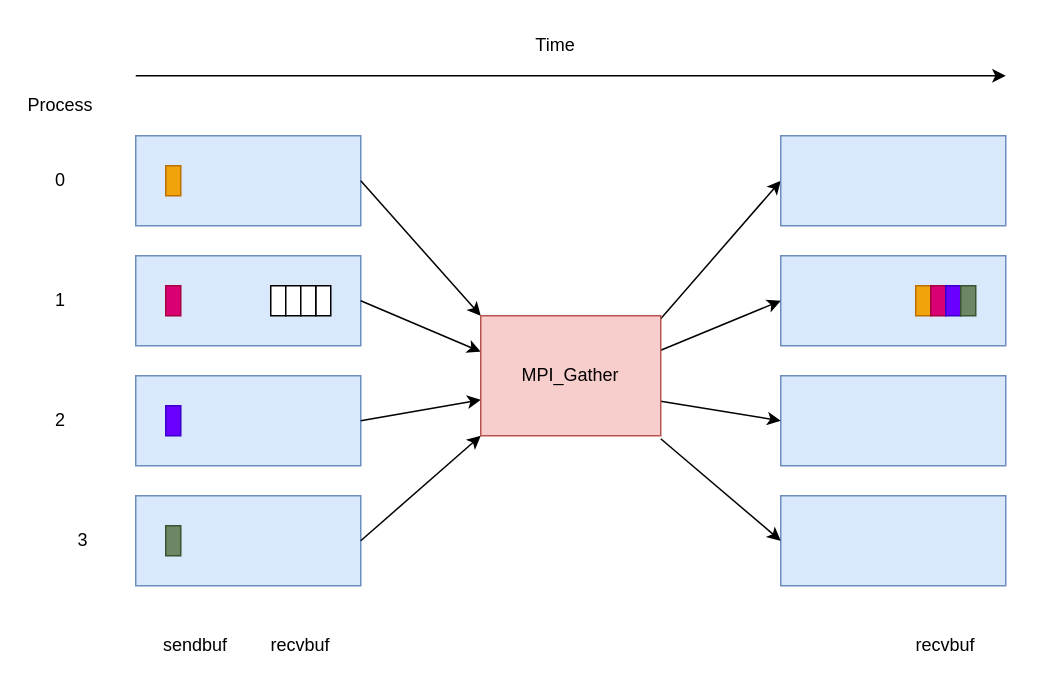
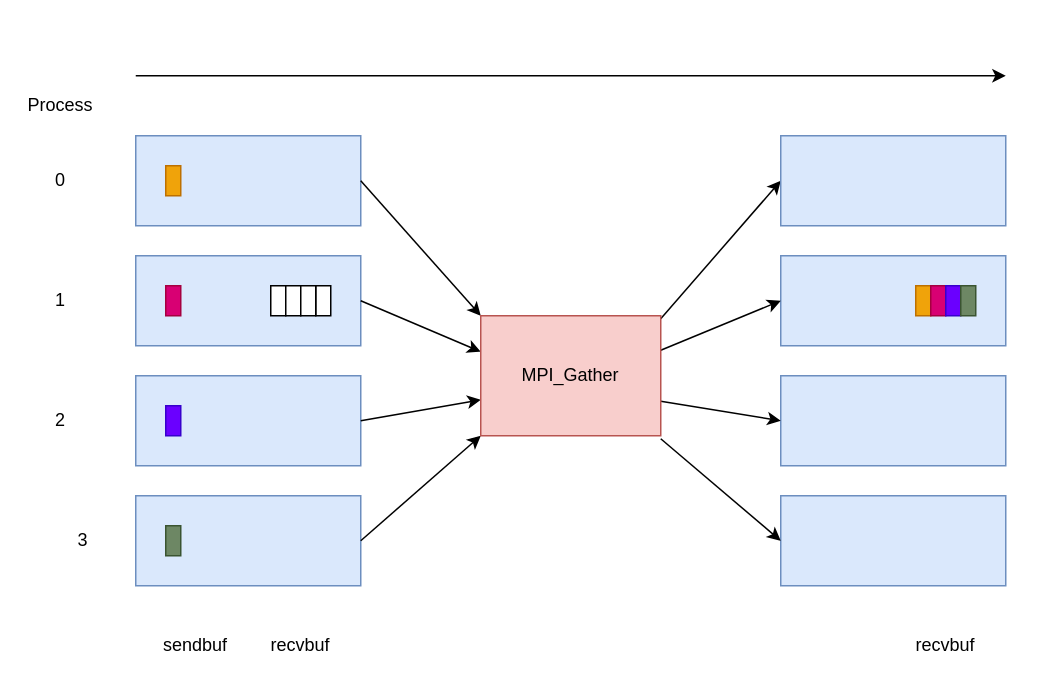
  <mxCell id="0" />
  <mxCell id="1" parent="0" />
  <mxCell id="2" value="" style="rounded=0;whiteSpace=wrap;html=1;fillColor=#dae8fc;strokeColor=#6c8ebf;" parent="1" vertex="1"><mxGeometry x="90" y="250" width="150" height="60" as="geometry" /></mxCell>
  <mxCell id="3" value="" style="rounded=0;whiteSpace=wrap;html=1;fillColor=#dae8fc;strokeColor=#6c8ebf;" parent="1" vertex="1"><mxGeometry x="90" y="90" width="150" height="60" as="geometry" /></mxCell>
  <mxCell id="4" value="" style="rounded=0;whiteSpace=wrap;html=1;fillColor=#dae8fc;strokeColor=#6c8ebf;" parent="1" vertex="1"><mxGeometry x="90" y="170" width="150" height="60" as="geometry" /></mxCell>
  <mxCell id="5" value="" style="rounded=0;whiteSpace=wrap;html=1;fillColor=#dae8fc;strokeColor=#6c8ebf;" parent="1" vertex="1"><mxGeometry x="90" y="330" width="150" height="60" as="geometry" /></mxCell>
  <mxCell id="6" value="" style="endArrow=classic;html=1;" parent="1" edge="1"><mxGeometry width="50" height="50" relative="1" as="geometry"><mxPoint x="90" y="50" as="sourcePoint" /><mxPoint x="670" y="50" as="targetPoint" /></mxGeometry></mxCell>
- <mxCell id="7" value="Time" style="text;html=1;strokeColor=none;fillColor=none;align=center;verticalAlign=middle;whiteSpace=wrap;rounded=0;" parent="1" vertex="1"><mxGeometry x="350" y="20" width="40" height="20" as="geometry" /></mxCell>
  <mxCell id="8" value="" style="rounded=0;whiteSpace=wrap;html=1;fillColor=#dae8fc;strokeColor=#6c8ebf;" parent="1" vertex="1"><mxGeometry x="520" y="170" width="150" height="60" as="geometry" /></mxCell>
  <mxCell id="9" value="" style="rounded=0;whiteSpace=wrap;html=1;fillColor=#dae8fc;strokeColor=#6c8ebf;" parent="1" vertex="1"><mxGeometry x="520" y="250" width="150" height="60" as="geometry" /></mxCell>
  <mxCell id="10" value="" style="rounded=0;whiteSpace=wrap;html=1;fillColor=#dae8fc;strokeColor=#6c8ebf;" parent="1" vertex="1"><mxGeometry x="520" y="330" width="150" height="60" as="geometry" /></mxCell>
  <mxCell id="11" value="Process" style="text;html=1;strokeColor=none;fillColor=none;align=center;verticalAlign=middle;whiteSpace=wrap;rounded=0;" parent="1" vertex="1"><mxGeometry x="20" y="60" width="40" height="20" as="geometry" /></mxCell>
  <mxCell id="12" value="0" style="text;html=1;strokeColor=none;fillColor=none;align=center;verticalAlign=middle;whiteSpace=wrap;rounded=0;" parent="1" vertex="1"><mxGeometry x="20" y="110" width="40" height="20" as="geometry" /></mxCell>
  <mxCell id="13" value="1" style="text;html=1;strokeColor=none;fillColor=none;align=center;verticalAlign=middle;whiteSpace=wrap;rounded=0;" parent="1" vertex="1"><mxGeometry x="20" y="190" width="40" height="20" as="geometry" /></mxCell>
  <mxCell id="14" value="2" style="text;html=1;strokeColor=none;fillColor=none;align=center;verticalAlign=middle;whiteSpace=wrap;rounded=0;" parent="1" vertex="1"><mxGeometry x="20" y="270" width="40" height="20" as="geometry" /></mxCell>
  <mxCell id="15" value="3" style="text;html=1;strokeColor=none;fillColor=none;align=center;verticalAlign=middle;whiteSpace=wrap;rounded=0;" parent="1" vertex="1"><mxGeometry x="35" y="350" width="40" height="20" as="geometry" /></mxCell>
  <mxCell id="16" value="" style="endArrow=classic;html=1;exitX=1;exitY=0.5;exitDx=0;exitDy=0;entryX=0;entryY=0;entryDx=0;entryDy=0;entryPerimeter=0;" parent="1" edge="1"><mxGeometry width="50" height="50" relative="1" as="geometry"><mxPoint x="240" y="120" as="sourcePoint" /><mxPoint x="320" y="210" as="targetPoint" /></mxGeometry></mxCell>
  <mxCell id="17" value="" style="endArrow=classic;html=1;exitX=1;exitY=0.5;exitDx=0;exitDy=0;" parent="1" edge="1"><mxGeometry width="50" height="50" relative="1" as="geometry"><mxPoint x="240" y="200" as="sourcePoint" /><mxPoint x="320" y="234" as="targetPoint" /></mxGeometry></mxCell>
  <mxCell id="18" value="" style="endArrow=classic;html=1;exitX=1;exitY=0.5;exitDx=0;exitDy=0;" parent="1" edge="1"><mxGeometry width="50" height="50" relative="1" as="geometry"><mxPoint x="240" y="280" as="sourcePoint" /><mxPoint x="320" y="266" as="targetPoint" /></mxGeometry></mxCell>
  <mxCell id="19" value="" style="endArrow=classic;html=1;exitX=1;exitY=0.5;exitDx=0;exitDy=0;entryX=0;entryY=1;entryDx=0;entryDy=0;entryPerimeter=0;" parent="1" edge="1"><mxGeometry width="50" height="50" relative="1" as="geometry"><mxPoint x="240" y="360" as="sourcePoint" /><mxPoint x="320" y="290" as="targetPoint" /></mxGeometry></mxCell>
  <mxCell id="20" value="" style="endArrow=classic;html=1;entryX=0;entryY=0.5;entryDx=0;entryDy=0;" parent="1" edge="1"><mxGeometry width="50" height="50" relative="1" as="geometry"><mxPoint x="440" y="212" as="sourcePoint" /><mxPoint x="520" y="120" as="targetPoint" /></mxGeometry></mxCell>
  <mxCell id="21" value="" style="endArrow=classic;html=1;entryX=0;entryY=0.5;entryDx=0;entryDy=0;" parent="1" target="8" edge="1"><mxGeometry width="50" height="50" relative="1" as="geometry"><mxPoint x="440" y="233" as="sourcePoint" /><mxPoint x="450" y="530" as="targetPoint" /></mxGeometry></mxCell>
  <mxCell id="22" value="" style="endArrow=classic;html=1;entryX=0;entryY=0.5;entryDx=0;entryDy=0;" parent="1" target="9" edge="1"><mxGeometry width="50" height="50" relative="1" as="geometry"><mxPoint x="440" y="267" as="sourcePoint" /><mxPoint x="510" y="290" as="targetPoint" /></mxGeometry></mxCell>
  <mxCell id="23" value="" style="endArrow=classic;html=1;entryX=0;entryY=0.5;entryDx=0;entryDy=0;" parent="1" target="10" edge="1"><mxGeometry width="50" height="50" relative="1" as="geometry"><mxPoint x="440" y="292" as="sourcePoint" /><mxPoint x="260" y="330" as="targetPoint" /></mxGeometry></mxCell>
  <mxCell id="24" value="MPI_Gather" style="rounded=0;whiteSpace=wrap;html=1;fillColor=#f8cecc;strokeColor=#b85450;" parent="1" vertex="1"><mxGeometry x="320" y="210" width="120" height="80" as="geometry" /></mxCell>
  <mxCell id="25" value="" style="rounded=0;whiteSpace=wrap;html=1;fillColor=#f0a30a;strokeColor=#BD7000;fontColor=#ffffff;" parent="1" vertex="1"><mxGeometry x="610" y="190" width="10" height="20" as="geometry" /></mxCell>
  <mxCell id="26" value="" style="rounded=0;whiteSpace=wrap;html=1;" parent="1" vertex="1"><mxGeometry x="210" y="190" width="10" height="20" as="geometry" /></mxCell>
  <mxCell id="27" value="" style="rounded=0;whiteSpace=wrap;html=1;" parent="1" vertex="1"><mxGeometry x="180" y="190" width="10" height="20" as="geometry" /></mxCell>
  <mxCell id="28" value="" style="rounded=0;whiteSpace=wrap;html=1;" parent="1" vertex="1"><mxGeometry x="190" y="190" width="10" height="20" as="geometry" /></mxCell>
  <mxCell id="29" value="" style="rounded=0;whiteSpace=wrap;html=1;fillColor=#6a00ff;strokeColor=#3700CC;fontColor=#ffffff;" parent="1" vertex="1"><mxGeometry x="110" y="270" width="10" height="20" as="geometry" /></mxCell>
  <mxCell id="30" value="" style="rounded=0;whiteSpace=wrap;html=1;fillColor=#d80073;strokeColor=#A50040;fontColor=#ffffff;" parent="1" vertex="1"><mxGeometry x="110" y="190" width="10" height="20" as="geometry" /></mxCell>
  <mxCell id="31" value="" style="rounded=0;whiteSpace=wrap;html=1;fillColor=#6d8764;strokeColor=#3A5431;fontColor=#ffffff;" parent="1" vertex="1"><mxGeometry x="110" y="350" width="10" height="20" as="geometry" /></mxCell>
  <mxCell id="32" value="" style="rounded=0;whiteSpace=wrap;html=1;fillColor=#d80073;strokeColor=#A50040;fontColor=#ffffff;" parent="1" vertex="1"><mxGeometry x="620" y="190" width="10" height="20" as="geometry" /></mxCell>
  <mxCell id="33" value="" style="rounded=0;whiteSpace=wrap;html=1;fillColor=#6a00ff;strokeColor=#3700CC;fontColor=#ffffff;" parent="1" vertex="1"><mxGeometry x="630" y="190" width="10" height="20" as="geometry" /></mxCell>
  <mxCell id="34" value="" style="rounded=0;whiteSpace=wrap;html=1;fillColor=#6d8764;strokeColor=#3A5431;fontColor=#ffffff;" parent="1" vertex="1"><mxGeometry x="640" y="190" width="10" height="20" as="geometry" /></mxCell>
  <mxCell id="35" value="" style="rounded=0;whiteSpace=wrap;html=1;" parent="1" vertex="1"><mxGeometry x="200" y="190" width="10" height="20" as="geometry" /></mxCell>
  <mxCell id="36" value="sendbuf" style="text;html=1;strokeColor=none;fillColor=none;align=center;verticalAlign=middle;whiteSpace=wrap;rounded=0;" parent="1" vertex="1"><mxGeometry x="110" y="420" width="40" height="20" as="geometry" /></mxCell>
  <mxCell id="37" value="recvbuf" style="text;html=1;strokeColor=none;fillColor=none;align=center;verticalAlign=middle;whiteSpace=wrap;rounded=0;" parent="1" vertex="1"><mxGeometry x="180" y="420" width="40" height="20" as="geometry" /></mxCell>
  <mxCell id="38" value="" style="rounded=0;whiteSpace=wrap;html=1;fillColor=#dae8fc;strokeColor=#6c8ebf;" parent="1" vertex="1"><mxGeometry x="520" y="90" width="150" height="60" as="geometry" /></mxCell>
  <mxCell id="39" value="" style="rounded=0;whiteSpace=wrap;html=1;fillColor=#f0a30a;strokeColor=#BD7000;fontColor=#ffffff;" parent="1" vertex="1"><mxGeometry x="110" y="110" width="10" height="20" as="geometry" /></mxCell>
  <mxCell id="40" value="recvbuf" style="text;html=1;strokeColor=none;fillColor=none;align=center;verticalAlign=middle;whiteSpace=wrap;rounded=0;" parent="1" vertex="1"><mxGeometry x="610" y="420" width="40" height="20" as="geometry" /></mxCell>
